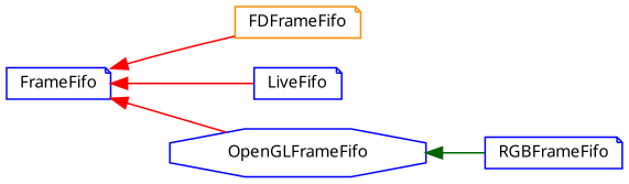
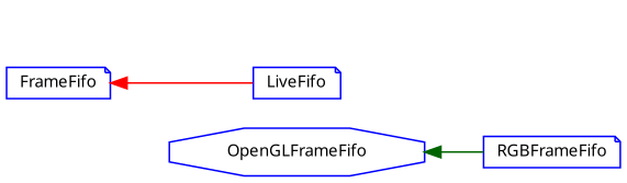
  digraph {
    fontname="Noto Sans"
    rankdir=LR
    node [color=blue fillcolor=white fontname="Noto Sans" fontsize=10 shape=note style=filled]
    edge [color=red dir=back fontname="Noto Sans" fontsize=10 labelfontname=Helvetica labelfontsize=10 style=solid]
    n1 [height=0.2 label=FrameFifo width=0.4]
-   n2 [color=darkorange height=0.2 label=FDFrameFifo width=0.4]
    n3 [height=0.2 label=LiveFifo width=0.4]
    n4 [height=0.2 label=OpenGLFrameFifo shape=octagon width=0.4]
    n5 [height=0.2 label=RGBFrameFifo width=0.4]
-   n1 -> n2
    n1 -> n3
-   n1 -> n4
    n4 -> n5 [color=darkgreen]
  }
